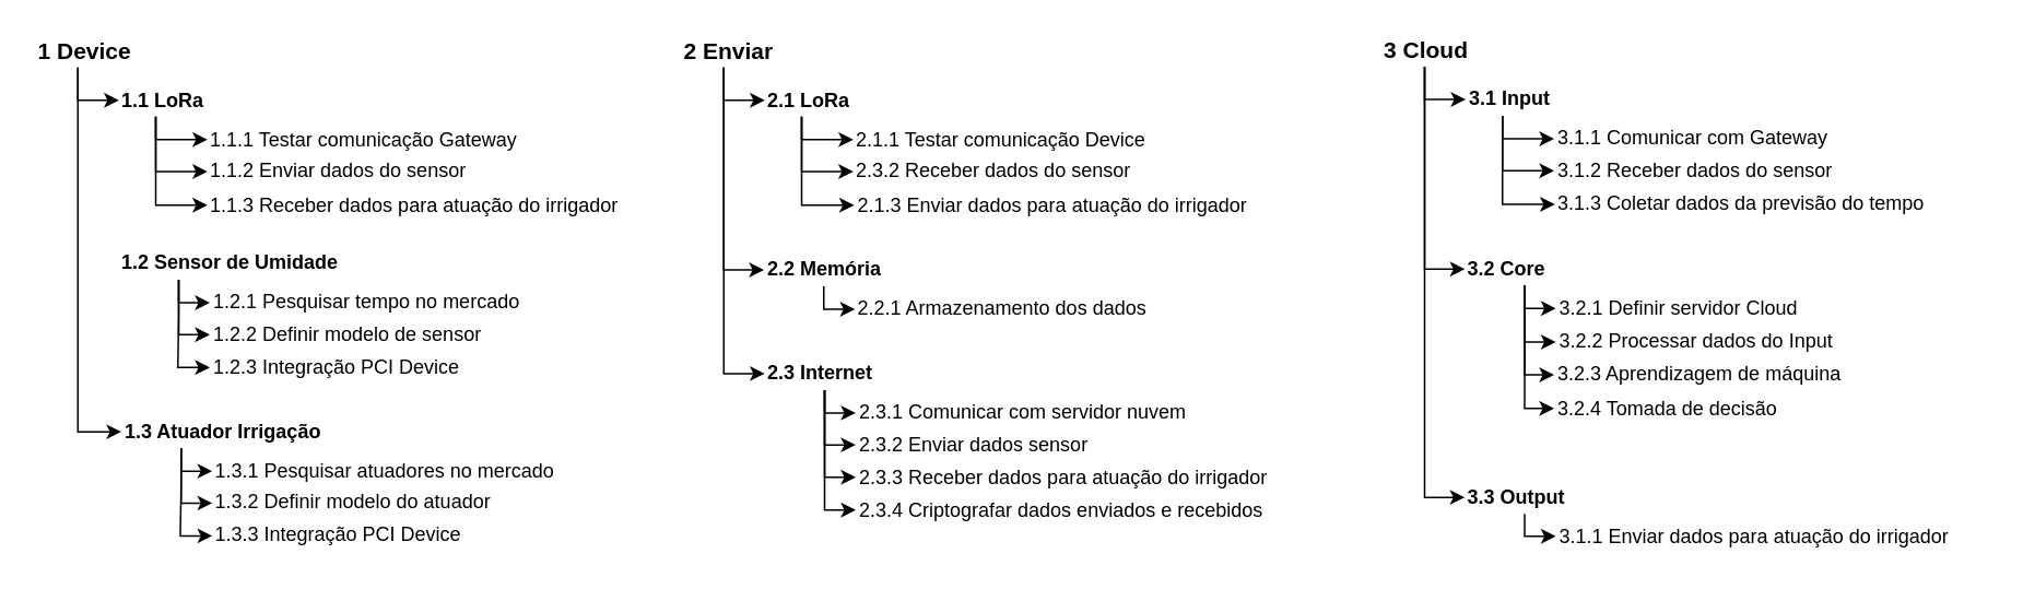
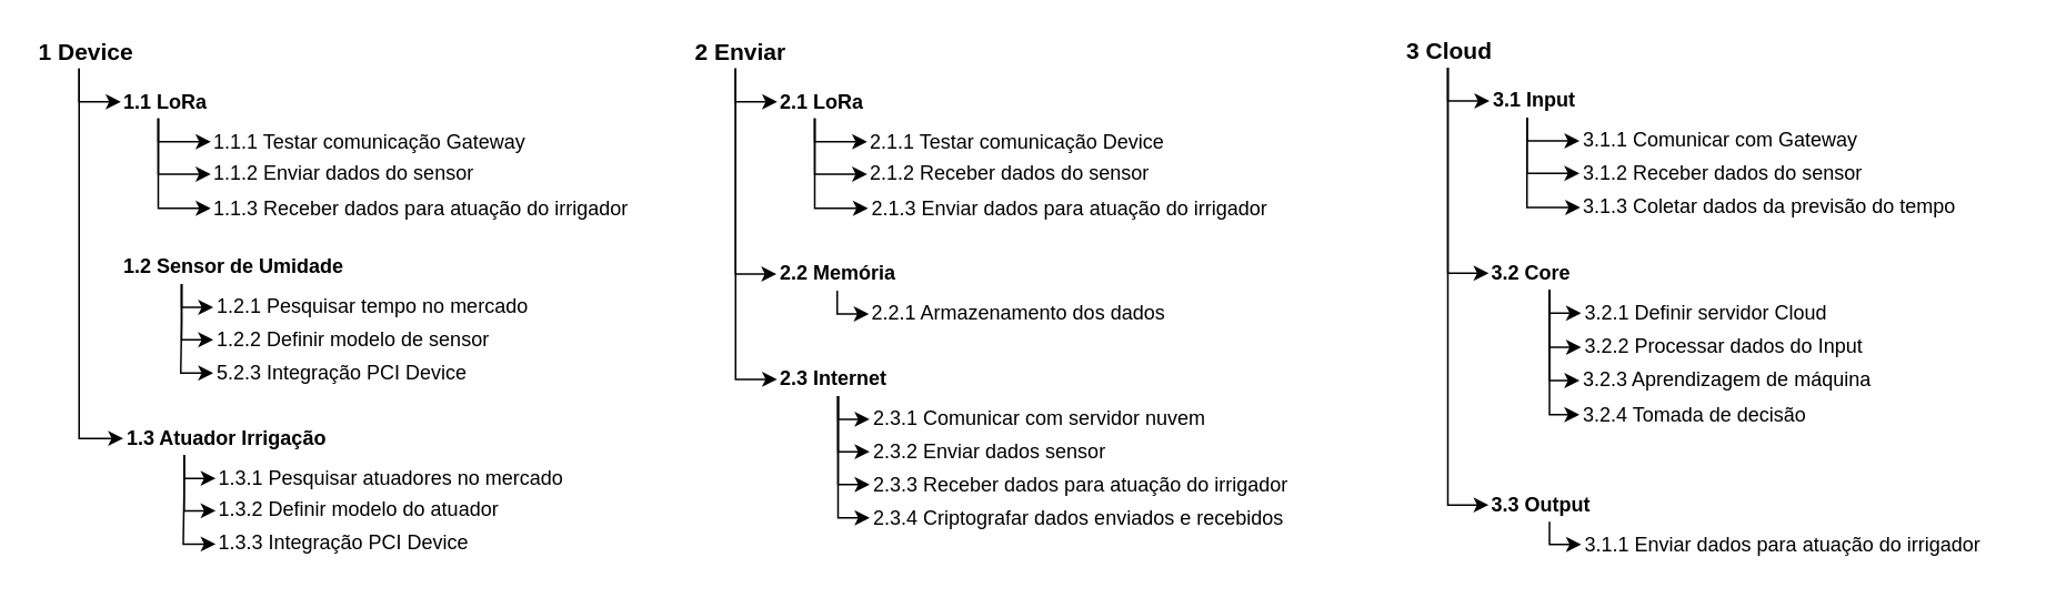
  <mxCell id="0" />
  <mxCell id="1" parent="0" />
  <mxCell id="2" value="1.1.1 Testar comunicação Gateway" style="text;html=1;strokeColor=none;fillColor=none;align=left;verticalAlign=middle;whiteSpace=wrap;rounded=0;" parent="1" vertex="1"><mxGeometry x="126" y="74.5" width="220" height="20" as="geometry" /></mxCell>
  <mxCell id="3" value="1.1.2 Enviar dados do sensor" style="text;html=1;strokeColor=none;fillColor=none;align=left;verticalAlign=middle;whiteSpace=wrap;rounded=0;" parent="1" vertex="1"><mxGeometry x="126" y="94" width="200" height="20" as="geometry" /></mxCell>
  <mxCell id="4" value="1.1.3 Receber dados para atuação do irrigador" style="text;html=1;strokeColor=none;fillColor=none;align=left;verticalAlign=middle;whiteSpace=wrap;rounded=0;" parent="1" vertex="1"><mxGeometry x="126" y="114.5" width="253" height="20" as="geometry" /></mxCell>
  <mxCell id="5" style="edgeStyle=orthogonalEdgeStyle;rounded=0;orthogonalLoop=1;jettySize=auto;html=1;exitX=0.25;exitY=1;exitDx=0;exitDy=0;entryX=0;entryY=0.5;entryDx=0;entryDy=0;" parent="1" source="8" target="3" edge="1"><mxGeometry relative="1" as="geometry" /></mxCell>
  <mxCell id="6" style="edgeStyle=orthogonalEdgeStyle;rounded=0;orthogonalLoop=1;jettySize=auto;html=1;exitX=0.25;exitY=1;exitDx=0;exitDy=0;entryX=0;entryY=0.5;entryDx=0;entryDy=0;" parent="1" source="8" target="2" edge="1"><mxGeometry relative="1" as="geometry"><Array as="points"><mxPoint x="95" y="84.5" /></Array></mxGeometry></mxCell>
  <mxCell id="7" style="edgeStyle=orthogonalEdgeStyle;rounded=0;orthogonalLoop=1;jettySize=auto;html=1;exitX=0.25;exitY=1;exitDx=0;exitDy=0;entryX=0;entryY=0.5;entryDx=0;entryDy=0;" parent="1" source="8" target="4" edge="1"><mxGeometry relative="1" as="geometry" /></mxCell>
  <mxCell id="8" value="1.1 LoRa" style="text;html=1;strokeColor=none;fillColor=none;align=left;verticalAlign=middle;whiteSpace=wrap;rounded=0;fontStyle=1" parent="1" vertex="1"><mxGeometry x="72" y="50.5" width="90" height="20" as="geometry" /></mxCell>
  <mxCell id="9" style="edgeStyle=orthogonalEdgeStyle;rounded=0;orthogonalLoop=1;jettySize=auto;html=1;exitX=0.25;exitY=1;exitDx=0;exitDy=0;entryX=0;entryY=0.5;entryDx=0;entryDy=0;fontSize=14;" parent="1" source="11" target="8" edge="1"><mxGeometry relative="1" as="geometry"><Array as="points"><mxPoint x="47" y="60.5" /></Array></mxGeometry></mxCell>
  <mxCell id="10" style="edgeStyle=orthogonalEdgeStyle;rounded=0;orthogonalLoop=1;jettySize=auto;html=1;exitX=0.25;exitY=1;exitDx=0;exitDy=0;entryX=0;entryY=0.5;entryDx=0;entryDy=0;fontSize=14;" parent="1" source="11" target="25" edge="1"><mxGeometry relative="1" as="geometry" /></mxCell>
  <mxCell id="11" value="1 Device" style="text;html=1;strokeColor=none;fillColor=none;align=left;verticalAlign=middle;whiteSpace=wrap;rounded=0;fontStyle=1;fontSize=14;" parent="1" vertex="1"><mxGeometry x="20.5" y="20.5" width="106" height="20" as="geometry" /></mxCell>
  <mxCell id="12" value="1.2.1 Pesquisar tempo no mercado" style="text;html=1;strokeColor=none;fillColor=none;align=left;verticalAlign=middle;whiteSpace=wrap;rounded=0;" parent="1" vertex="1"><mxGeometry x="127.5" y="174" width="220" height="20" as="geometry" /></mxCell>
  <mxCell id="13" value="1.2.2 Definir modelo de sensor" style="text;html=1;strokeColor=none;fillColor=none;align=left;verticalAlign=middle;whiteSpace=wrap;rounded=0;" parent="1" vertex="1"><mxGeometry x="127.5" y="193.5" width="200" height="20" as="geometry" /></mxCell>
- <mxCell id="14" value="1.2.3 Integração PCI Device" style="text;html=1;strokeColor=none;fillColor=none;align=left;verticalAlign=middle;whiteSpace=wrap;rounded=0;" parent="1" vertex="1"><mxGeometry x="127.5" y="213.5" width="200" height="20" as="geometry" /></mxCell>
+ <mxCell id="14" value="5.2.3 Integração PCI Device" style="text;html=1;strokeColor=none;fillColor=none;align=left;verticalAlign=middle;whiteSpace=wrap;rounded=0;" parent="1" vertex="1"><mxGeometry x="127.5" y="213.5" width="200" height="20" as="geometry" /></mxCell>
  <mxCell id="15" style="edgeStyle=orthogonalEdgeStyle;rounded=0;orthogonalLoop=1;jettySize=auto;html=1;exitX=0.25;exitY=1;exitDx=0;exitDy=0;entryX=0;entryY=0.5;entryDx=0;entryDy=0;" parent="1" source="18" target="13" edge="1"><mxGeometry relative="1" as="geometry"><Array as="points"><mxPoint x="108" y="203" /></Array></mxGeometry></mxCell>
  <mxCell id="16" style="edgeStyle=orthogonalEdgeStyle;rounded=0;orthogonalLoop=1;jettySize=auto;html=1;exitX=0.25;exitY=1;exitDx=0;exitDy=0;entryX=0;entryY=0.5;entryDx=0;entryDy=0;" parent="1" source="18" target="12" edge="1"><mxGeometry relative="1" as="geometry"><Array as="points"><mxPoint x="108" y="184" /></Array></mxGeometry></mxCell>
  <mxCell id="17" style="edgeStyle=orthogonalEdgeStyle;rounded=0;orthogonalLoop=1;jettySize=auto;html=1;exitX=0.25;exitY=1;exitDx=0;exitDy=0;entryX=0;entryY=0.5;entryDx=0;entryDy=0;" parent="1" source="18" target="14" edge="1"><mxGeometry relative="1" as="geometry"><Array as="points"><mxPoint x="108" y="192" /><mxPoint x="108" y="223" /></Array></mxGeometry></mxCell>
  <mxCell id="18" value="1.2 Sensor de Umidade" style="text;html=1;strokeColor=none;fillColor=none;align=left;verticalAlign=middle;whiteSpace=wrap;rounded=0;fontStyle=1" parent="1" vertex="1"><mxGeometry x="72" y="150" width="146" height="20" as="geometry" /></mxCell>
  <mxCell id="19" value="1.3.1 Pesquisar atuadores no mercado" style="text;html=1;strokeColor=none;fillColor=none;align=left;verticalAlign=middle;whiteSpace=wrap;rounded=0;" parent="1" vertex="1"><mxGeometry x="129" y="276.786" width="220" height="20" as="geometry" /></mxCell>
  <mxCell id="20" value="1.3.2 Definir modelo do atuador" style="text;html=1;strokeColor=none;fillColor=none;align=left;verticalAlign=middle;whiteSpace=wrap;rounded=0;" parent="1" vertex="1"><mxGeometry x="129" y="296.286" width="200" height="20" as="geometry" /></mxCell>
  <mxCell id="21" value="1.3.3 Integração PCI Device" style="text;html=1;strokeColor=none;fillColor=none;align=left;verticalAlign=middle;whiteSpace=wrap;rounded=0;" parent="1" vertex="1"><mxGeometry x="129" y="316.286" width="200" height="20" as="geometry" /></mxCell>
  <mxCell id="22" style="edgeStyle=orthogonalEdgeStyle;rounded=0;orthogonalLoop=1;jettySize=auto;html=1;exitX=0.25;exitY=1;exitDx=0;exitDy=0;entryX=0;entryY=0.5;entryDx=0;entryDy=0;" parent="1" source="25" target="20" edge="1"><mxGeometry relative="1" as="geometry"><Array as="points"><mxPoint x="109.5" y="305.786" /></Array></mxGeometry></mxCell>
  <mxCell id="23" style="edgeStyle=orthogonalEdgeStyle;rounded=0;orthogonalLoop=1;jettySize=auto;html=1;exitX=0.25;exitY=1;exitDx=0;exitDy=0;entryX=0;entryY=0.5;entryDx=0;entryDy=0;" parent="1" source="25" target="19" edge="1"><mxGeometry relative="1" as="geometry"><Array as="points"><mxPoint x="109.5" y="286.786" /></Array></mxGeometry></mxCell>
  <mxCell id="24" style="edgeStyle=orthogonalEdgeStyle;rounded=0;orthogonalLoop=1;jettySize=auto;html=1;exitX=0.25;exitY=1;exitDx=0;exitDy=0;entryX=0;entryY=0.5;entryDx=0;entryDy=0;" parent="1" source="25" target="21" edge="1"><mxGeometry relative="1" as="geometry"><Array as="points"><mxPoint x="109.5" y="294.786" /><mxPoint x="109.5" y="325.786" /></Array></mxGeometry></mxCell>
  <mxCell id="25" value="1.3 Atuador Irrigação" style="text;html=1;strokeColor=none;fillColor=none;align=left;verticalAlign=middle;whiteSpace=wrap;rounded=0;fontStyle=1" parent="1" vertex="1"><mxGeometry x="73.5" y="252.786" width="146" height="20" as="geometry" /></mxCell>
  <mxCell id="26" value="2.1.1 Testar comunicação Device" style="text;html=1;strokeColor=none;fillColor=none;align=left;verticalAlign=middle;whiteSpace=wrap;rounded=0;" parent="1" vertex="1"><mxGeometry x="520" y="74.5" width="220" height="20" as="geometry" /></mxCell>
- <mxCell id="27" value="2.3.2 Receber dados do sensor" style="text;html=1;strokeColor=none;fillColor=none;align=left;verticalAlign=middle;whiteSpace=wrap;rounded=0;" parent="1" vertex="1"><mxGeometry x="520" y="94" width="200" height="20" as="geometry" /></mxCell>
+ <mxCell id="27" value="2.1.2 Receber dados do sensor" style="text;html=1;strokeColor=none;fillColor=none;align=left;verticalAlign=middle;whiteSpace=wrap;rounded=0;" parent="1" vertex="1"><mxGeometry x="520" y="94" width="200" height="20" as="geometry" /></mxCell>
  <mxCell id="28" value="2.1.3 Enviar dados para atuação do irrigador" style="text;html=1;strokeColor=none;fillColor=none;align=left;verticalAlign=middle;whiteSpace=wrap;rounded=0;" parent="1" vertex="1"><mxGeometry x="520.5" y="114.5" width="264" height="20" as="geometry" /></mxCell>
  <mxCell id="29" style="edgeStyle=orthogonalEdgeStyle;rounded=0;orthogonalLoop=1;jettySize=auto;html=1;exitX=0.25;exitY=1;exitDx=0;exitDy=0;entryX=0;entryY=0.5;entryDx=0;entryDy=0;" parent="1" source="32" target="27" edge="1"><mxGeometry relative="1" as="geometry" /></mxCell>
  <mxCell id="30" style="edgeStyle=orthogonalEdgeStyle;rounded=0;orthogonalLoop=1;jettySize=auto;html=1;exitX=0.25;exitY=1;exitDx=0;exitDy=0;entryX=0;entryY=0.5;entryDx=0;entryDy=0;" parent="1" source="32" target="26" edge="1"><mxGeometry relative="1" as="geometry"><Array as="points"><mxPoint x="489" y="84.5" /></Array></mxGeometry></mxCell>
  <mxCell id="31" style="edgeStyle=orthogonalEdgeStyle;rounded=0;orthogonalLoop=1;jettySize=auto;html=1;exitX=0.25;exitY=1;exitDx=0;exitDy=0;entryX=0;entryY=0.5;entryDx=0;entryDy=0;" parent="1" source="32" target="28" edge="1"><mxGeometry relative="1" as="geometry" /></mxCell>
  <mxCell id="32" value="2.1 LoRa" style="text;html=1;strokeColor=none;fillColor=none;align=left;verticalAlign=middle;whiteSpace=wrap;rounded=0;fontStyle=1" parent="1" vertex="1"><mxGeometry x="466" y="50.5" width="90" height="20" as="geometry" /></mxCell>
  <mxCell id="33" style="edgeStyle=orthogonalEdgeStyle;rounded=0;orthogonalLoop=1;jettySize=auto;html=1;exitX=0.25;exitY=1;exitDx=0;exitDy=0;entryX=0;entryY=0.5;entryDx=0;entryDy=0;fontSize=14;" parent="1" source="36" target="32" edge="1"><mxGeometry relative="1" as="geometry"><Array as="points"><mxPoint x="441" y="60.5" /></Array></mxGeometry></mxCell>
  <mxCell id="34" style="edgeStyle=orthogonalEdgeStyle;rounded=0;orthogonalLoop=1;jettySize=auto;html=1;exitX=0.25;exitY=1;exitDx=0;exitDy=0;entryX=0;entryY=0.5;entryDx=0;entryDy=0;fontSize=14;" parent="1" source="36" target="39" edge="1"><mxGeometry relative="1" as="geometry" /></mxCell>
  <mxCell id="35" style="edgeStyle=orthogonalEdgeStyle;rounded=0;orthogonalLoop=1;jettySize=auto;html=1;exitX=0.25;exitY=1;exitDx=0;exitDy=0;entryX=0;entryY=0.5;entryDx=0;entryDy=0;fontSize=14;" parent="1" source="36" target="47" edge="1"><mxGeometry relative="1" as="geometry" /></mxCell>
  <mxCell id="36" value="2 Enviar" style="text;html=1;strokeColor=none;fillColor=none;align=left;verticalAlign=middle;whiteSpace=wrap;rounded=0;fontStyle=1;fontSize=14;" parent="1" vertex="1"><mxGeometry x="414.5" y="20.5" width="106" height="20" as="geometry" /></mxCell>
  <mxCell id="37" value="2.2.1 Armazenamento dos dados" style="text;html=1;strokeColor=none;fillColor=none;align=left;verticalAlign=middle;whiteSpace=wrap;rounded=0;" parent="1" vertex="1"><mxGeometry x="521" y="178" width="220" height="20" as="geometry" /></mxCell>
  <mxCell id="38" style="edgeStyle=orthogonalEdgeStyle;rounded=0;orthogonalLoop=1;jettySize=auto;html=1;exitX=0.25;exitY=1;exitDx=0;exitDy=0;entryX=0;entryY=0.5;entryDx=0;entryDy=0;" parent="1" source="39" target="37" edge="1"><mxGeometry relative="1" as="geometry"><Array as="points"><mxPoint x="501.5" y="188" /></Array></mxGeometry></mxCell>
  <mxCell id="39" value="2.2 Memória" style="text;html=1;strokeColor=none;fillColor=none;align=left;verticalAlign=middle;whiteSpace=wrap;rounded=0;fontStyle=1" parent="1" vertex="1"><mxGeometry x="465.5" y="154" width="146" height="20" as="geometry" /></mxCell>
  <mxCell id="40" value="2.3.1 Comunicar com servidor nuvem" style="text;html=1;strokeColor=none;fillColor=none;align=left;verticalAlign=middle;whiteSpace=wrap;rounded=0;" parent="1" vertex="1"><mxGeometry x="521.5" y="241.286" width="220" height="20" as="geometry" /></mxCell>
  <mxCell id="41" value="2.3.2 Enviar dados sensor" style="text;html=1;strokeColor=none;fillColor=none;align=left;verticalAlign=middle;whiteSpace=wrap;rounded=0;" parent="1" vertex="1"><mxGeometry x="521.5" y="260.786" width="200" height="20" as="geometry" /></mxCell>
  <mxCell id="42" value="2.3.3 Receber dados para atuação do irrigador" style="text;html=1;strokeColor=none;fillColor=none;align=left;verticalAlign=middle;whiteSpace=wrap;rounded=0;" parent="1" vertex="1"><mxGeometry x="521.5" y="280.5" width="253" height="20" as="geometry" /></mxCell>
  <mxCell id="43" style="edgeStyle=orthogonalEdgeStyle;rounded=0;orthogonalLoop=1;jettySize=auto;html=1;exitX=0.25;exitY=1;exitDx=0;exitDy=0;entryX=0;entryY=0.5;entryDx=0;entryDy=0;" parent="1" source="47" target="41" edge="1"><mxGeometry relative="1" as="geometry"><Array as="points"><mxPoint x="502" y="270.286" /></Array></mxGeometry></mxCell>
  <mxCell id="44" style="edgeStyle=orthogonalEdgeStyle;rounded=0;orthogonalLoop=1;jettySize=auto;html=1;exitX=0.25;exitY=1;exitDx=0;exitDy=0;entryX=0;entryY=0.5;entryDx=0;entryDy=0;" parent="1" source="47" target="40" edge="1"><mxGeometry relative="1" as="geometry"><Array as="points"><mxPoint x="502" y="251.286" /></Array></mxGeometry></mxCell>
  <mxCell id="45" style="edgeStyle=orthogonalEdgeStyle;rounded=0;orthogonalLoop=1;jettySize=auto;html=1;exitX=0.25;exitY=1;exitDx=0;exitDy=0;entryX=0;entryY=0.5;entryDx=0;entryDy=0;fontSize=14;" parent="1" source="47" target="48" edge="1"><mxGeometry relative="1" as="geometry"><Array as="points"><mxPoint x="502.5" y="310.5" /></Array></mxGeometry></mxCell>
  <mxCell id="46" style="edgeStyle=orthogonalEdgeStyle;rounded=0;orthogonalLoop=1;jettySize=auto;html=1;exitX=0.25;exitY=1;exitDx=0;exitDy=0;entryX=0;entryY=0.5;entryDx=0;entryDy=0;fontSize=14;" parent="1" source="47" target="42" edge="1"><mxGeometry relative="1" as="geometry"><Array as="points"><mxPoint x="502.5" y="290.5" /></Array></mxGeometry></mxCell>
  <mxCell id="47" value="2.3 Internet" style="text;html=1;strokeColor=none;fillColor=none;align=left;verticalAlign=middle;whiteSpace=wrap;rounded=0;fontStyle=1" parent="1" vertex="1"><mxGeometry x="466" y="217.286" width="146" height="20" as="geometry" /></mxCell>
  <mxCell id="48" value="2.3.4 Criptografar dados enviados e recebidos" style="text;html=1;strokeColor=none;fillColor=none;align=left;verticalAlign=middle;whiteSpace=wrap;rounded=0;" parent="1" vertex="1"><mxGeometry x="521.5" y="300.5" width="265" height="20" as="geometry" /></mxCell>
  <mxCell id="49" value="3.1.1 Comunicar com Gateway" style="text;html=1;strokeColor=none;fillColor=none;align=left;verticalAlign=middle;whiteSpace=wrap;rounded=0;" parent="1" vertex="1"><mxGeometry x="947.5" y="74" width="220" height="20" as="geometry" /></mxCell>
  <mxCell id="50" value="3.1.2 Receber dados do sensor" style="text;html=1;strokeColor=none;fillColor=none;align=left;verticalAlign=middle;whiteSpace=wrap;rounded=0;" parent="1" vertex="1"><mxGeometry x="947.5" y="93.5" width="200" height="20" as="geometry" /></mxCell>
  <mxCell id="51" value="3.1.3 Coletar dados da previsão do tempo" style="text;html=1;strokeColor=none;fillColor=none;align=left;verticalAlign=middle;whiteSpace=wrap;rounded=0;" parent="1" vertex="1"><mxGeometry x="948" y="114" width="264" height="20" as="geometry" /></mxCell>
  <mxCell id="52" style="edgeStyle=orthogonalEdgeStyle;rounded=0;orthogonalLoop=1;jettySize=auto;html=1;exitX=0.25;exitY=1;exitDx=0;exitDy=0;entryX=0;entryY=0.5;entryDx=0;entryDy=0;" parent="1" source="55" target="50" edge="1"><mxGeometry relative="1" as="geometry" /></mxCell>
  <mxCell id="53" style="edgeStyle=orthogonalEdgeStyle;rounded=0;orthogonalLoop=1;jettySize=auto;html=1;exitX=0.25;exitY=1;exitDx=0;exitDy=0;entryX=0;entryY=0.5;entryDx=0;entryDy=0;" parent="1" source="55" target="49" edge="1"><mxGeometry relative="1" as="geometry"><Array as="points"><mxPoint x="916.5" y="84" /></Array></mxGeometry></mxCell>
  <mxCell id="54" style="edgeStyle=orthogonalEdgeStyle;rounded=0;orthogonalLoop=1;jettySize=auto;html=1;exitX=0.25;exitY=1;exitDx=0;exitDy=0;entryX=0;entryY=0.5;entryDx=0;entryDy=0;" parent="1" source="55" target="51" edge="1"><mxGeometry relative="1" as="geometry" /></mxCell>
  <mxCell id="55" value="3.1 Input" style="text;html=1;strokeColor=none;fillColor=none;align=left;verticalAlign=middle;whiteSpace=wrap;rounded=0;fontStyle=1" parent="1" vertex="1"><mxGeometry x="893.5" y="50" width="90" height="20" as="geometry" /></mxCell>
  <mxCell id="56" style="edgeStyle=orthogonalEdgeStyle;rounded=0;orthogonalLoop=1;jettySize=auto;html=1;exitX=0.25;exitY=1;exitDx=0;exitDy=0;entryX=0;entryY=0.5;entryDx=0;entryDy=0;fontSize=14;" parent="1" source="59" target="55" edge="1"><mxGeometry relative="1" as="geometry"><Array as="points"><mxPoint x="868.5" y="60" /></Array></mxGeometry></mxCell>
  <mxCell id="57" style="edgeStyle=orthogonalEdgeStyle;rounded=0;orthogonalLoop=1;jettySize=auto;html=1;exitX=0.25;exitY=1;exitDx=0;exitDy=0;entryX=0;entryY=0.5;entryDx=0;entryDy=0;fontSize=14;" parent="1" source="59" target="65" edge="1"><mxGeometry relative="1" as="geometry" /></mxCell>
  <mxCell id="58" style="edgeStyle=orthogonalEdgeStyle;rounded=0;orthogonalLoop=1;jettySize=auto;html=1;exitX=0.25;exitY=1;exitDx=0;exitDy=0;entryX=0;entryY=0.5;entryDx=0;entryDy=0;fontSize=14;" parent="1" source="59" target="68" edge="1"><mxGeometry relative="1" as="geometry" /></mxCell>
  <mxCell id="59" value="3 Cloud" style="text;html=1;strokeColor=none;fillColor=none;align=left;verticalAlign=middle;whiteSpace=wrap;rounded=0;fontStyle=1;fontSize=14;" parent="1" vertex="1"><mxGeometry x="842" y="20" width="106" height="20" as="geometry" /></mxCell>
  <mxCell id="60" value="3.2.1 Definir servidor Cloud" style="text;html=1;strokeColor=none;fillColor=none;align=left;verticalAlign=middle;whiteSpace=wrap;rounded=0;" parent="1" vertex="1"><mxGeometry x="948.5" y="177.5" width="220" height="20" as="geometry" /></mxCell>
  <mxCell id="61" style="edgeStyle=orthogonalEdgeStyle;rounded=0;orthogonalLoop=1;jettySize=auto;html=1;exitX=0.25;exitY=1;exitDx=0;exitDy=0;entryX=0;entryY=0.5;entryDx=0;entryDy=0;" parent="1" source="65" target="60" edge="1"><mxGeometry relative="1" as="geometry"><Array as="points"><mxPoint x="929" y="187.5" /></Array></mxGeometry></mxCell>
  <mxCell id="62" style="edgeStyle=orthogonalEdgeStyle;rounded=0;orthogonalLoop=1;jettySize=auto;html=1;exitX=0.25;exitY=1;exitDx=0;exitDy=0;entryX=0;entryY=0.5;entryDx=0;entryDy=0;fontSize=14;" parent="1" source="65" target="69" edge="1"><mxGeometry relative="1" as="geometry"><Array as="points"><mxPoint x="929" y="208.5" /></Array></mxGeometry></mxCell>
  <mxCell id="63" style="edgeStyle=orthogonalEdgeStyle;rounded=0;orthogonalLoop=1;jettySize=auto;html=1;exitX=0.25;exitY=1;exitDx=0;exitDy=0;entryX=0;entryY=0.5;entryDx=0;entryDy=0;fontSize=14;" parent="1" source="65" target="71" edge="1"><mxGeometry relative="1" as="geometry"><Array as="points"><mxPoint x="929" y="248.5" /></Array></mxGeometry></mxCell>
  <mxCell id="64" style="edgeStyle=orthogonalEdgeStyle;rounded=0;orthogonalLoop=1;jettySize=auto;html=1;exitX=0.25;exitY=1;exitDx=0;exitDy=0;entryX=0;entryY=0.5;entryDx=0;entryDy=0;fontSize=14;" parent="1" source="65" target="70" edge="1"><mxGeometry relative="1" as="geometry"><Array as="points"><mxPoint x="930" y="228" /></Array></mxGeometry></mxCell>
  <mxCell id="65" value="3.2 Core" style="text;html=1;strokeColor=none;fillColor=none;align=left;verticalAlign=middle;whiteSpace=wrap;rounded=0;fontStyle=1" parent="1" vertex="1"><mxGeometry x="893" y="153.5" width="146" height="20" as="geometry" /></mxCell>
  <mxCell id="66" value="3.1.1 Enviar dados para atuação do irrigador" style="text;html=1;strokeColor=none;fillColor=none;align=left;verticalAlign=middle;whiteSpace=wrap;rounded=0;" parent="1" vertex="1"><mxGeometry x="948.5" y="316.5" width="250" height="20" as="geometry" /></mxCell>
  <mxCell id="67" style="edgeStyle=orthogonalEdgeStyle;rounded=0;orthogonalLoop=1;jettySize=auto;html=1;exitX=0.25;exitY=1;exitDx=0;exitDy=0;entryX=0;entryY=0.5;entryDx=0;entryDy=0;" parent="1" source="68" target="66" edge="1"><mxGeometry relative="1" as="geometry"><Array as="points"><mxPoint x="929" y="326.786" /></Array></mxGeometry></mxCell>
  <mxCell id="68" value="3.3 Output" style="text;html=1;strokeColor=none;fillColor=none;align=left;verticalAlign=middle;whiteSpace=wrap;rounded=0;fontStyle=1" parent="1" vertex="1"><mxGeometry x="893" y="292.786" width="146" height="20" as="geometry" /></mxCell>
  <mxCell id="69" value="3.2.2 Processar dados do Input" style="text;html=1;strokeColor=none;fillColor=none;align=left;verticalAlign=middle;whiteSpace=wrap;rounded=0;" parent="1" vertex="1"><mxGeometry x="948.5" y="198" width="220" height="20" as="geometry" /></mxCell>
  <mxCell id="70" value="3.2.3 Aprendizagem de máquina" style="text;html=1;strokeColor=none;fillColor=none;align=left;verticalAlign=middle;whiteSpace=wrap;rounded=0;" parent="1" vertex="1"><mxGeometry x="947.5" y="218" width="220" height="20" as="geometry" /></mxCell>
  <mxCell id="71" value="3.2.4 Tomada de decisão" style="text;html=1;strokeColor=none;fillColor=none;align=left;verticalAlign=middle;whiteSpace=wrap;rounded=0;" parent="1" vertex="1"><mxGeometry x="947.5" y="238.5" width="220" height="20" as="geometry" /></mxCell>
